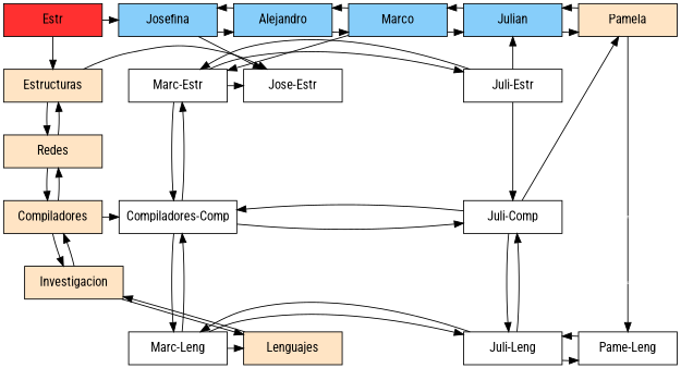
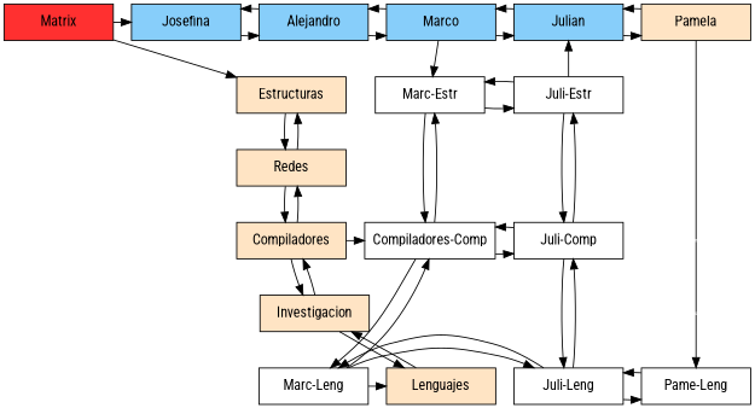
  digraph {
    fontname="Roboto Condensed"
    node [fontname="Roboto Condensed" group=1 shape=box style=filled]
    edge [fontname="Roboto Condensed"]
-   n1 [fillcolor=firebrick1 label=Estr width=1.5]
+   n1 [fillcolor=firebrick1 label=Matrix width=1.5]
    n2 [fillcolor=lightskyblue group=2 label=Josefina width=1.5]
    n3 [fillcolor=lightskyblue group=3 label=Alejandro width=1.5]
    n4 [fillcolor=lightskyblue group=4 label=Marco width=1.5]
    n5 [fillcolor=lightskyblue group=5 label=Julian width=1.5]
    n6 [fillcolor=bisque1 group=6 label=Pamela width=1.5]
    n7 [fillcolor=bisque1 label=Estructuras width=1.5]
-   n8 [group=2 label="Jose-Estr" width=1.5 style=""]
    n9 [group=4 label="Marc-Estr" width=1.5 style=""]
    n10 [group=5 label="Juli-Estr" width=1.5 style=""]
    n11 [fillcolor=bisque1 label=Compiladores width=1.5]
    n12 [group=4 label="Compiladores-Comp" width=1.5 style=""]
    n13 [group=5 label="Juli-Comp" width=1.5 style=""]
    n14 [fillcolor=bisque1 label=Lenguajes width=1.5]
    n15 [group=4 label="Marc-Leng" width=1.5 style=""]
    n16 [group=5 label="Juli-Leng" width=1.5 style=""]
    n17 [group=6 label="Pame-Leng" width=1.5 style=""]
    e0 [shape=point width=0 group="" style=""]
    e1 [shape=point width=0 group="" style=""]
    n20 [fillcolor=bisque1 label=Investigacion width=1.5]
    n21 [fillcolor=bisque1 label=Redes width=1.5]
    subgraph sub_1 {
      rank=same
      n1
      n2
      n3
      n4
      n5
      n6
    }
    subgraph sub_2 {
      rank=same
      n7
-     n8
      n9
      n10
    }
    subgraph sub_3 {
      rank=same
      n11
      n12
      n13
    }
    subgraph sub_4 {
      rank=same
      n14
      n15
      n16
      n17
    }
    subgraph sub_5 {
      rank=same
      n11
      e0
    }
    subgraph sub_6 {
      rank=same
      e1
      n20
    }
    n1 -> n2
    n1 -> n7
    n2 -> n3
-   n2 -> n8
    n3 -> n2
    n3 -> n4
    n4 -> n3
    n4 -> n5
    n4 -> n9
    n5 -> n4
    n5 -> n6
    n6 -> n5
    n6 -> e0 [dir=none]
-   n7 -> n8
    n7 -> n21
-   n9 -> n8
    n9 -> n10
    n9 -> n12
    n10 -> n5
    n10 -> n9
    n10 -> n13
    n11 -> n12
    n11 -> n20
    n11 -> n21
    n12 -> n9
    n12 -> n13
    n12 -> n15
-   n13 -> n6
+   n13 -> n10
    n13 -> n12
    n13 -> n16
    n14 -> n20
    n15 -> n12
    n15 -> n14
    n15 -> n16
    n16 -> n13
    n16 -> n15
    n16 -> n17
    n17 -> n16
    e0 -> e1 [dir=none]
    e1 -> n17
    n20 -> n11
    n20 -> n14
    n21 -> n7
    n21 -> n11
  }
